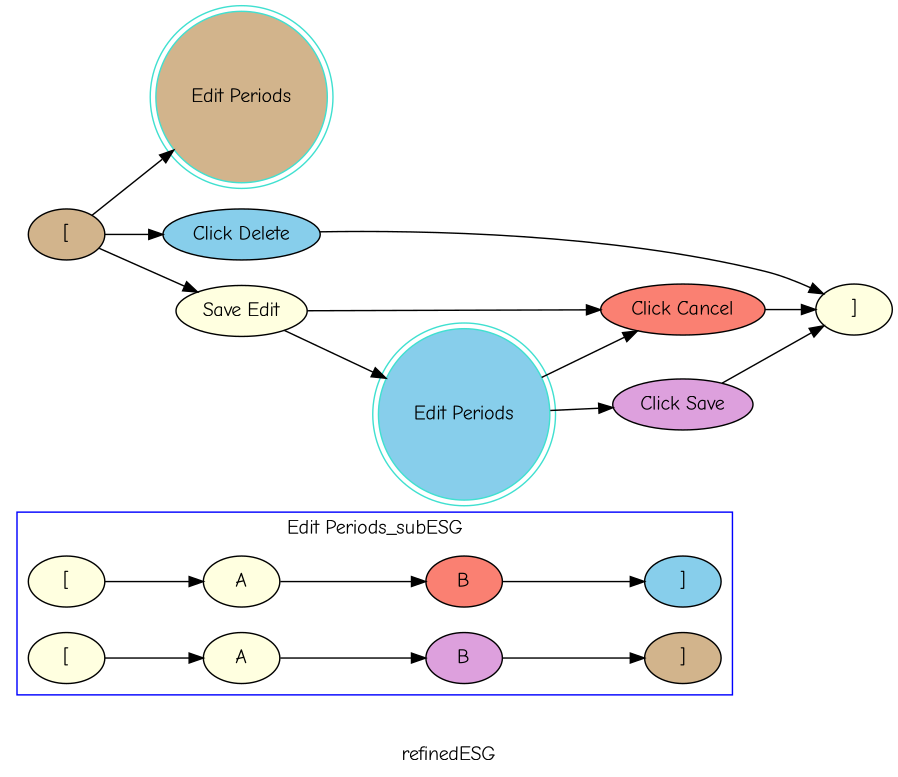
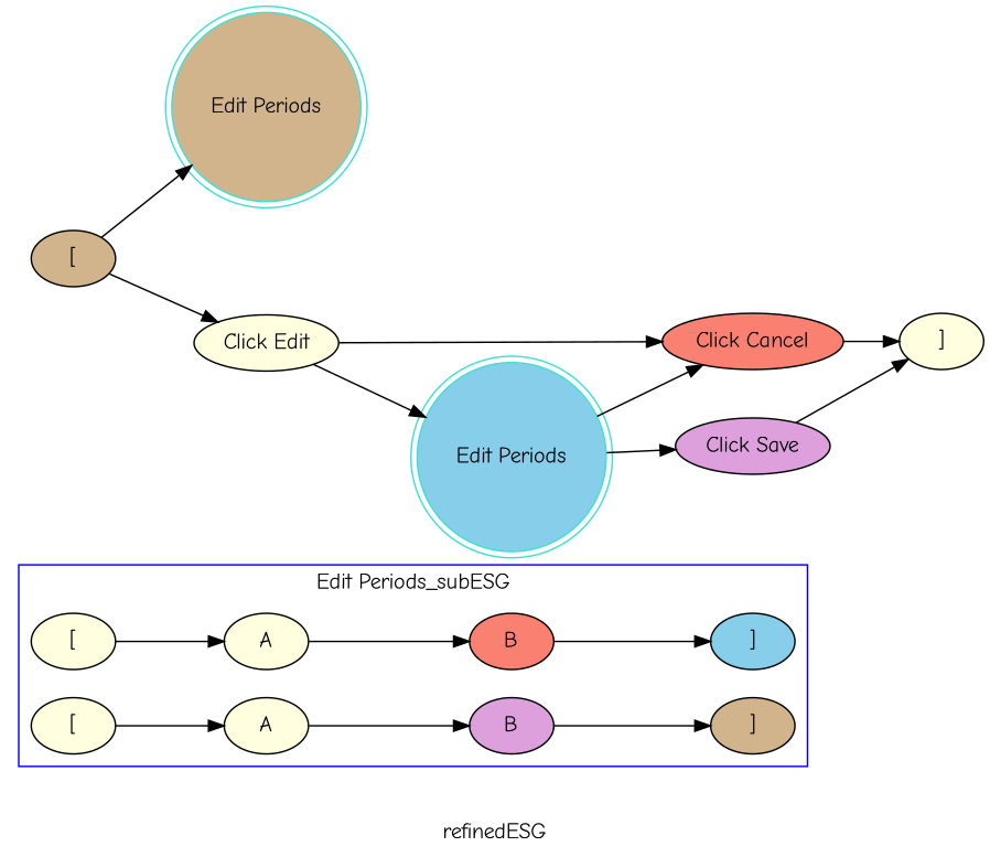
  digraph {
    fontname="Comic Neue"
    label=refinedESG
    rankdir=LR
    node [color=black fillcolor=lightyellow fontname="Comic Neue" shape=ellipse style=filled]
    edge [color=black fontname="Comic Neue"]
    n1 [label="["]
    n2 [label=A]
    n3 [fillcolor=salmon label=B]
    n4 [fillcolor=skyblue label="]"]
    n5 [label="["]
    n6 [label=A]
    n7 [fillcolor=plum label=B]
    n8 [fillcolor=tan label="]"]
    n9 [fillcolor=tan label="["]
    n10 [color=turquoise fillcolor=tan label="Edit Periods" shape=doublecircle]
-   n11 [fillcolor=skyblue label="Click Delete"]
-   n12 [label="Save Edit"]
+   n12 [label="Click Edit"]
    n13 [label="]"]
    n14 [color=turquoise fillcolor=skyblue label="Edit Periods" shape=doublecircle]
    n15 [fillcolor=salmon label="Click Cancel"]
    n16 [fillcolor=plum label="Click Save"]
    subgraph cluster_1 {
      color=blue
      label="Edit Periods_subESG"
      n1
      n2
      n3
      n4
      n5
      n6
      n7
      n8
    }
    n1 -> n2
    n2 -> n3
    n3 -> n4
    n5 -> n6
    n6 -> n7
    n7 -> n8
    n9 -> n10
-   n9 -> n11
    n9 -> n12
-   n11 -> n13
    n12 -> n14
    n12 -> n15
    n14 -> n15
    n14 -> n16
    n15 -> n13
    n16 -> n13
  }
